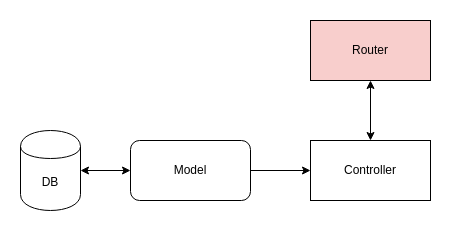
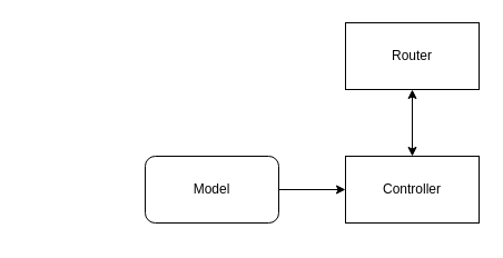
  <mxCell id="0" />
  <mxCell id="1" parent="0" />
  <mxCell id="2" style="edgeStyle=orthogonalEdgeStyle;rounded=0;orthogonalLoop=1;jettySize=auto;html=1;exitX=0;exitY=0.5;exitDx=0;exitDy=0;entryX=1;entryY=0.5;entryDx=0;entryDy=0;startArrow=classic;startFill=1;endArrow=none;" edge="1" parent="1" source="3" target="6"><mxGeometry relative="1" as="geometry" /></mxCell>
  <mxCell id="3" value="Controller" style="rounded=0;whiteSpace=wrap;html=1;" vertex="1" parent="1"><mxGeometry x="310" y="140" width="120" height="60" as="geometry" /></mxCell>
- <mxCell id="4" value="DB" style="shape=cylinder;whiteSpace=wrap;html=1;boundedLbl=1;backgroundOutline=1;" vertex="1" parent="1"><mxGeometry x="20" y="130" width="60" height="80" as="geometry" /></mxCell>
- <mxCell id="5" style="edgeStyle=orthogonalEdgeStyle;rounded=0;orthogonalLoop=1;jettySize=auto;html=1;exitX=0;exitY=0.5;exitDx=0;exitDy=0;entryX=1;entryY=0.5;entryDx=0;entryDy=0;startArrow=classic;startFill=1;" edge="1" parent="1" source="6" target="4"><mxGeometry relative="1" as="geometry" /></mxCell>
  <mxCell id="6" value="Model" style="rounded=1;whiteSpace=wrap;html=1;" vertex="1" parent="1"><mxGeometry x="130" y="140" width="120" height="60" as="geometry" /></mxCell>
  <mxCell id="7" style="edgeStyle=orthogonalEdgeStyle;rounded=0;orthogonalLoop=1;jettySize=auto;html=1;exitX=0.5;exitY=1;exitDx=0;exitDy=0;entryX=0.5;entryY=0;entryDx=0;entryDy=0;startArrow=classic;startFill=1;" edge="1" parent="1" source="8" target="3"><mxGeometry relative="1" as="geometry" /></mxCell>
- <mxCell id="8" value="Router" style="rounded=0;whiteSpace=wrap;html=1;fillColor=#f8cecc;" vertex="1" parent="1"><mxGeometry x="310" y="20" width="120" height="60" as="geometry" /></mxCell>
+ <mxCell id="8" value="Router" style="rounded=0;whiteSpace=wrap;html=1;" vertex="1" parent="1"><mxGeometry x="310" y="20" width="120" height="60" as="geometry" /></mxCell>
